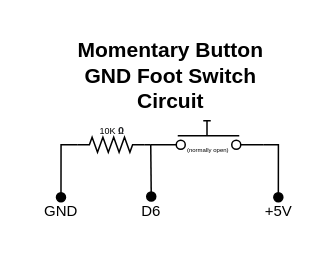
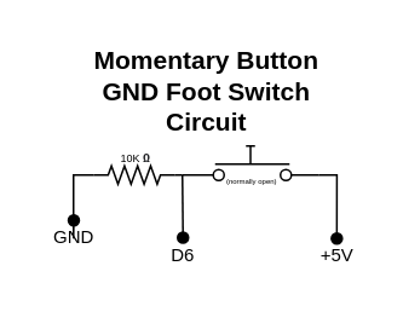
  <mxCell id="0" />
  <mxCell id="1" parent="0" />
  <mxCell id="2" style="edgeStyle=orthogonalEdgeStyle;rounded=0;orthogonalLoop=1;jettySize=auto;html=1;exitX=1;exitY=0.84;exitDx=0;exitDy=0;exitPerimeter=0;entryX=0.502;entryY=0.048;entryDx=0;entryDy=0;entryPerimeter=0;fontSize=10;endArrow=oval;endFill=1;" edge="1" parent="1" target="5"><mxGeometry relative="1" as="geometry"><mxPoint x="175" y="95.96" as="sourcePoint" /></mxGeometry></mxCell>
  <mxCell id="3" style="edgeStyle=orthogonalEdgeStyle;rounded=0;orthogonalLoop=1;jettySize=auto;html=1;exitX=0;exitY=0.5;exitDx=0;exitDy=0;exitPerimeter=0;entryX=0.504;entryY=0.048;entryDx=0;entryDy=0;entryPerimeter=0;endArrow=oval;endFill=1;fontSize=10;" edge="1" parent="1" source="8" target="6"><mxGeometry relative="1" as="geometry"><Array as="points"><mxPoint x="40" y="96" /><mxPoint x="40" y="131" /></Array></mxGeometry></mxCell>
  <mxCell id="4" style="edgeStyle=orthogonalEdgeStyle;rounded=0;orthogonalLoop=1;jettySize=auto;html=1;exitX=0;exitY=0.84;exitDx=0;exitDy=0;exitPerimeter=0;entryX=0.511;entryY=0.024;entryDx=0;entryDy=0;entryPerimeter=0;endArrow=oval;endFill=1;fontSize=10;" edge="1" parent="1" target="7"><mxGeometry relative="1" as="geometry"><mxPoint x="100" y="95.96" as="sourcePoint" /></mxGeometry></mxCell>
  <mxCell id="5" value="+5V" style="text;html=1;align=center;verticalAlign=middle;resizable=0;points=[];autosize=1;fontSize=10;" vertex="1" parent="1"><mxGeometry x="170" y="130" width="30" height="20" as="geometry" /></mxCell>
- <mxCell id="6" value="GND" style="text;html=1;align=center;verticalAlign=middle;resizable=0;points=[];autosize=1;fontSize=10;" vertex="1" parent="1"><mxGeometry x="20" y="130" width="40" height="20" as="geometry" /></mxCell>
+ <mxCell id="6" value="GND" style="text;html=1;align=center;verticalAlign=middle;resizable=0;points=[];autosize=1;fontSize=10;" vertex="1" parent="1"><mxGeometry x="20" y="120" width="40" height="20" as="geometry" /></mxCell>
  <mxCell id="7" value="D6" style="text;html=1;align=center;verticalAlign=middle;resizable=0;points=[];autosize=1;fontSize=10;" vertex="1" parent="1"><mxGeometry x="85" y="130" width="30" height="20" as="geometry" /></mxCell>
  <mxCell id="8" value="" style="pointerEvents=1;verticalLabelPosition=bottom;shadow=0;dashed=0;align=center;html=1;verticalAlign=top;shape=mxgraph.electrical.resistors.resistor_2;fontSize=10;" vertex="1" parent="1"><mxGeometry x="51" y="91" width="45" height="10" as="geometry" /></mxCell>
  <mxCell id="9" style="edgeStyle=orthogonalEdgeStyle;rounded=0;orthogonalLoop=1;jettySize=auto;html=1;exitX=0;exitY=0.84;exitDx=0;exitDy=0;exitPerimeter=0;entryX=1;entryY=0.5;entryDx=0;entryDy=0;entryPerimeter=0;endArrow=none;endFill=0;fontSize=10;" edge="1" parent="1" target="8"><mxGeometry relative="1" as="geometry"><mxPoint x="100" y="95.96" as="sourcePoint" /><mxPoint x="40.16" y="130.96" as="targetPoint" /><Array as="points" /></mxGeometry></mxCell>
  <mxCell id="10" value="&lt;font style=&quot;font-size: 6px&quot;&gt;10K&amp;nbsp;&lt;span style=&quot;color: rgb(32 , 33 , 36) ; font-family: &amp;#34;roboto&amp;#34; , &amp;#34;arial&amp;#34; , sans-serif ; text-align: left ; background-color: rgb(255 , 255 , 255)&quot;&gt;&lt;b&gt;Ω&lt;/b&gt;&lt;/span&gt;&lt;/font&gt;" style="text;html=1;align=center;verticalAlign=middle;resizable=0;points=[];autosize=1;fontSize=10;" vertex="1" parent="1"><mxGeometry x="58.5" y="75" width="30" height="20" as="geometry" /></mxCell>
  <mxCell id="11" value="Momentary Button&lt;br style=&quot;font-size: 14px;&quot;&gt;GND Foot Switch&lt;br style=&quot;font-size: 14px;&quot;&gt;Circuit" style="text;html=1;align=center;verticalAlign=middle;resizable=0;points=[];autosize=1;fontSize=14;fontStyle=1" vertex="1" parent="1"><mxGeometry x="43" width="140" height="60" as="geometry" y="20" /></mxCell>
  <mxCell id="12" value="" style="pointerEvents=1;verticalLabelPosition=bottom;shadow=0;dashed=0;align=center;html=1;verticalAlign=top;shape=mxgraph.electrical.electro-mechanical.push_switch_no;fontSize=14;" vertex="1" parent="1"><mxGeometry x="100" y="80" width="75" height="19" as="geometry" /></mxCell>
  <mxCell id="13" value="(normally open)" style="text;html=1;align=center;verticalAlign=middle;resizable=0;points=[];autosize=1;fontSize=4;" vertex="1" parent="1"><mxGeometry x="117.5" y="95" width="40" height="10" as="geometry" /></mxCell>
